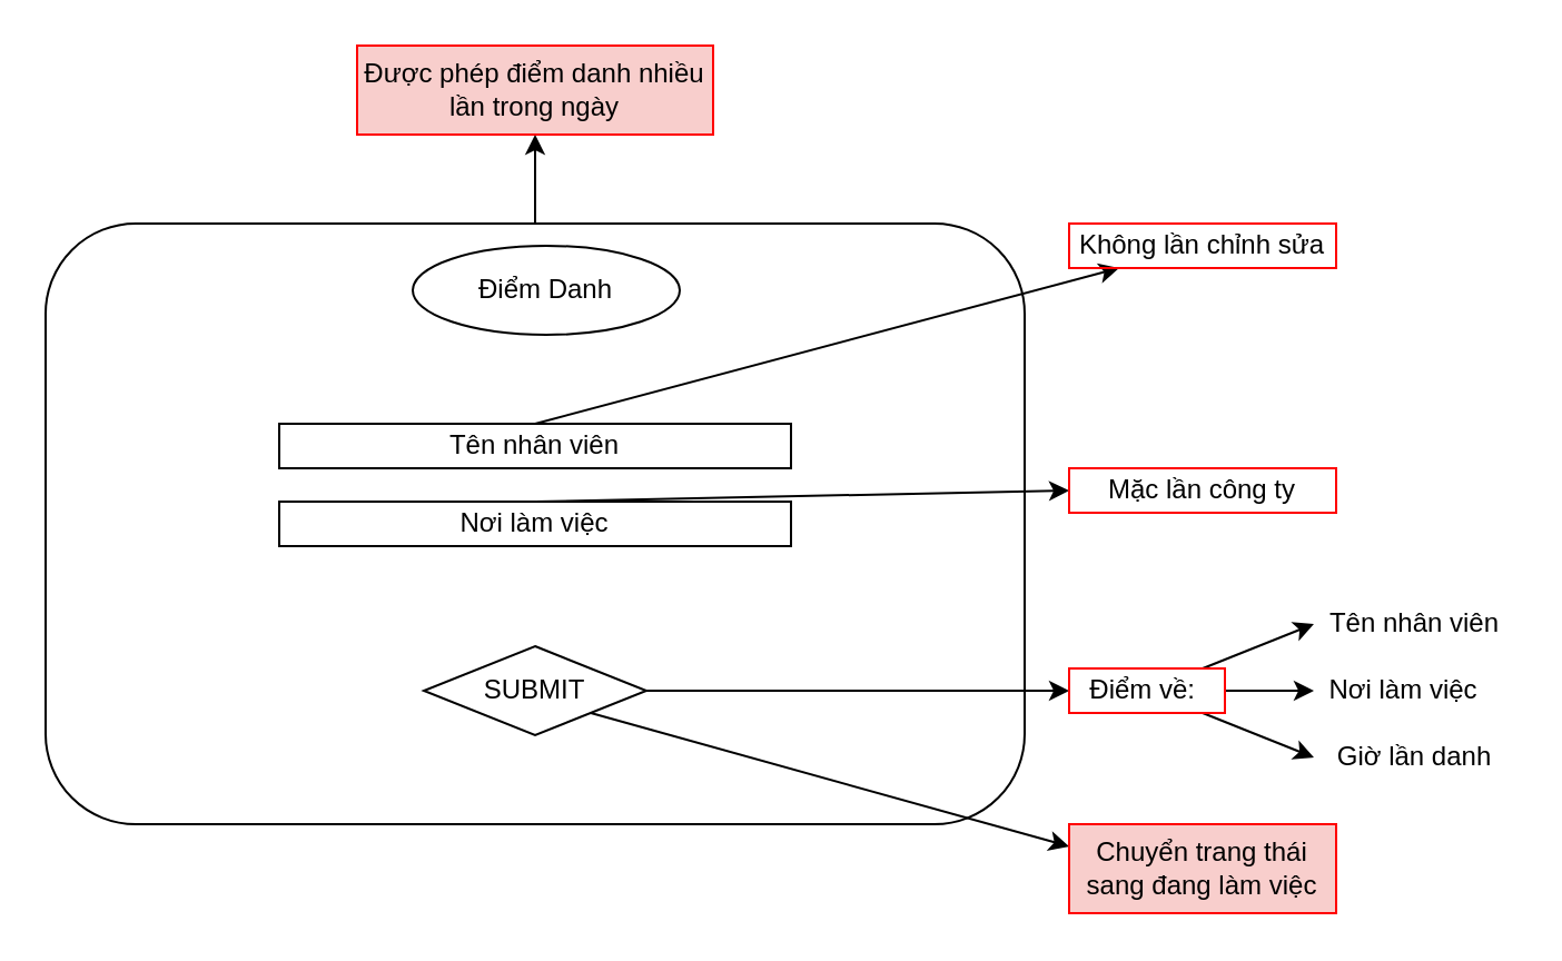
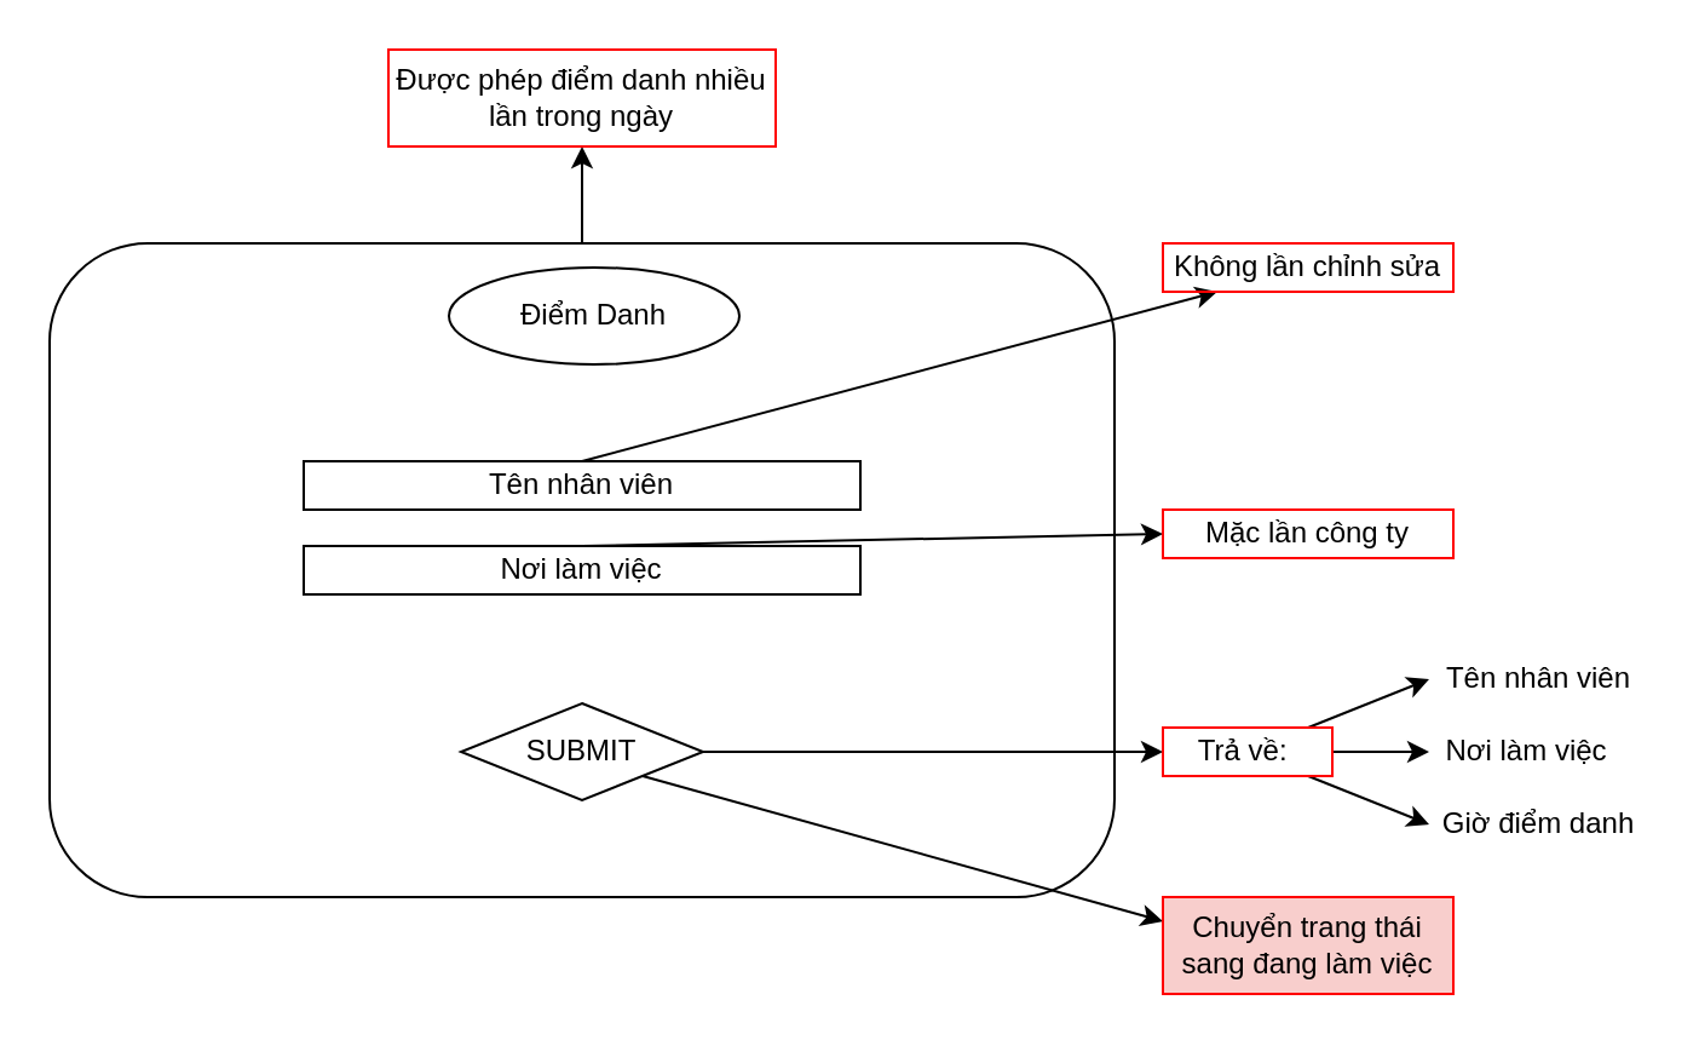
  <mxCell id="0" />
  <mxCell id="1" parent="0" />
  <mxCell id="2" style="edgeStyle=none;html=1;" edge="1" parent="1" source="3"><mxGeometry relative="1" as="geometry"><mxPoint x="240" y="60" as="targetPoint" /></mxGeometry></mxCell>
  <mxCell id="3" value="" style="rounded=1;whiteSpace=wrap;html=1;" vertex="1" parent="1"><mxGeometry x="20" y="100" width="440" height="270" as="geometry" /></mxCell>
  <mxCell id="4" value="Điểm Danh" style="ellipse;whiteSpace=wrap;html=1;" vertex="1" parent="1"><mxGeometry x="185" y="110" width="120" height="40" as="geometry" /></mxCell>
  <mxCell id="5" value="Tên nhân viên" style="rounded=0;whiteSpace=wrap;html=1;" vertex="1" parent="1"><mxGeometry x="125" y="190" width="230" height="20" as="geometry" /></mxCell>
  <mxCell id="6" value="Nơi làm việc" style="rounded=0;whiteSpace=wrap;html=1;" vertex="1" parent="1"><mxGeometry x="125" y="225" width="230" height="20" as="geometry" /></mxCell>
  <mxCell id="7" value="SUBMIT" style="rhombus;whiteSpace=wrap;html=1;" vertex="1" parent="1"><mxGeometry x="190" y="290" width="100" height="40" as="geometry" /></mxCell>
  <mxCell id="8" value="" style="endArrow=classic;html=1;exitX=0.5;exitY=0;exitDx=0;exitDy=0;" edge="1" parent="1" source="5" target="9"><mxGeometry width="50" height="50" relative="1" as="geometry"><mxPoint x="290" y="260" as="sourcePoint" /><mxPoint x="480" y="100" as="targetPoint" /></mxGeometry></mxCell>
  <mxCell id="9" value="Không lần chỉnh sửa" style="text;html=1;strokeColor=#FF0000;fillColor=none;align=center;verticalAlign=middle;whiteSpace=wrap;rounded=0;" vertex="1" parent="1"><mxGeometry x="480" y="100" width="120" height="20" as="geometry" /></mxCell>
  <mxCell id="10" value="" style="endArrow=classic;html=1;exitX=0.5;exitY=0;exitDx=0;exitDy=0;" edge="1" parent="1" source="6"><mxGeometry width="50" height="50" relative="1" as="geometry"><mxPoint x="290" y="240" as="sourcePoint" /><mxPoint x="480" y="220" as="targetPoint" /></mxGeometry></mxCell>
  <mxCell id="11" value="Mặc lần công ty" style="text;html=1;strokeColor=#FF0000;fillColor=none;align=center;verticalAlign=middle;whiteSpace=wrap;rounded=0;" vertex="1" parent="1"><mxGeometry x="480" y="210" width="120" height="20" as="geometry" /></mxCell>
  <mxCell id="12" value="" style="endArrow=classic;html=1;exitX=1;exitY=0.5;exitDx=0;exitDy=0;" edge="1" parent="1" source="7"><mxGeometry width="50" height="50" relative="1" as="geometry"><mxPoint x="290" y="240" as="sourcePoint" /><mxPoint x="480" y="310" as="targetPoint" /></mxGeometry></mxCell>
  <mxCell id="13" style="edgeStyle=none;html=1;" edge="1" parent="1" source="16"><mxGeometry relative="1" as="geometry"><mxPoint x="590" y="280" as="targetPoint" /></mxGeometry></mxCell>
  <mxCell id="14" style="edgeStyle=none;html=1;" edge="1" parent="1" source="16"><mxGeometry relative="1" as="geometry"><mxPoint x="590" y="310" as="targetPoint" /></mxGeometry></mxCell>
  <mxCell id="15" style="edgeStyle=none;html=1;" edge="1" parent="1" source="16"><mxGeometry relative="1" as="geometry"><mxPoint x="590" y="340" as="targetPoint" /></mxGeometry></mxCell>
- <mxCell id="16" value="Điểm về:&amp;nbsp;" style="text;html=1;strokeColor=#FF0000;fillColor=none;align=center;verticalAlign=middle;whiteSpace=wrap;rounded=0;" vertex="1" parent="1"><mxGeometry x="480" y="300" width="70" height="20" as="geometry" /></mxCell>
+ <mxCell id="16" value="Trả về:&amp;nbsp;" style="text;html=1;strokeColor=#FF0000;fillColor=none;align=center;verticalAlign=middle;whiteSpace=wrap;rounded=0;" vertex="1" parent="1"><mxGeometry x="480" y="300" width="70" height="20" as="geometry" /></mxCell>
  <mxCell id="17" value="Tên nhân viên" style="text;html=1;align=center;verticalAlign=middle;resizable=0;points=[];autosize=1;strokeColor=none;" vertex="1" parent="1"><mxGeometry x="590" y="270" width="90" height="20" as="geometry" /></mxCell>
  <mxCell id="18" value="Nơi làm việc" style="text;html=1;align=center;verticalAlign=middle;resizable=0;points=[];autosize=1;strokeColor=none;" vertex="1" parent="1"><mxGeometry x="590" y="300" width="80" height="20" as="geometry" /></mxCell>
- <mxCell id="19" value="Giờ lần danh&lt;br&gt;" style="text;html=1;align=center;verticalAlign=middle;resizable=0;points=[];autosize=1;strokeColor=none;" vertex="1" parent="1"><mxGeometry x="590" y="330" width="90" height="20" as="geometry" /></mxCell>
+ <mxCell id="19" value="Giờ điểm danh&lt;br&gt;" style="text;html=1;align=center;verticalAlign=middle;resizable=0;points=[];autosize=1;strokeColor=none;" vertex="1" parent="1"><mxGeometry x="590" y="330" width="90" height="20" as="geometry" /></mxCell>
  <mxCell id="20" value="" style="endArrow=classic;html=1;exitX=1;exitY=1;exitDx=0;exitDy=0;" edge="1" parent="1" source="7"><mxGeometry width="50" height="50" relative="1" as="geometry"><mxPoint x="290" y="390" as="sourcePoint" /><mxPoint x="480" y="380" as="targetPoint" /></mxGeometry></mxCell>
  <mxCell id="21" value="Chuyển trang thái sang đang làm việc" style="whiteSpace=wrap;html=1;strokeColor=#FF0000;fillColor=#f8cecc;" vertex="1" parent="1"><mxGeometry x="480" y="370" width="120" height="40" as="geometry" /></mxCell>
- <mxCell id="22" value="Được phép điểm danh nhiều lần trong ngày&lt;br&gt;" style="whiteSpace=wrap;html=1;strokeColor=#FF0000;fillColor=#f8cecc;" vertex="1" parent="1"><mxGeometry x="160" y="20" width="160" height="40" as="geometry" /></mxCell>
+ <mxCell id="22" value="Được phép điểm danh nhiều lần trong ngày&lt;br&gt;" style="whiteSpace=wrap;html=1;strokeColor=#FF0000;" vertex="1" parent="1"><mxGeometry x="160" y="20" width="160" height="40" as="geometry" /></mxCell>
